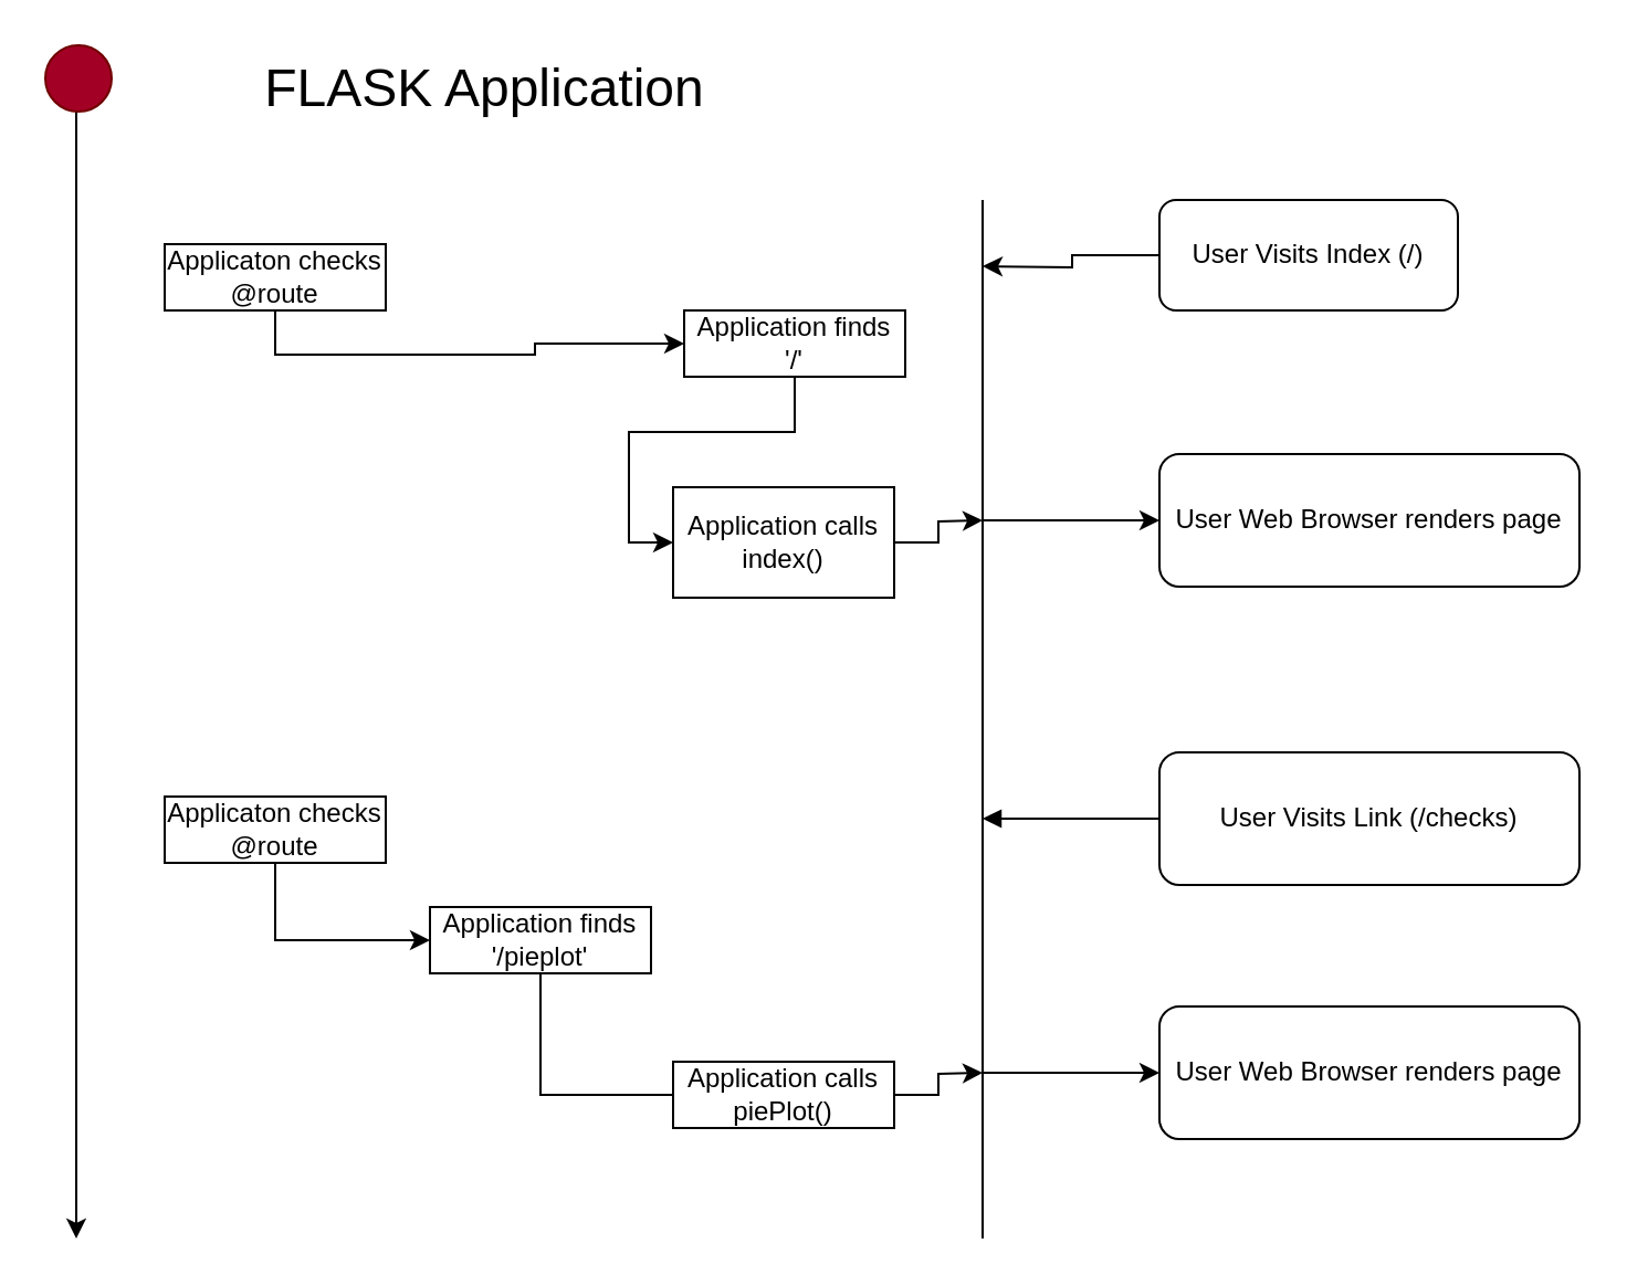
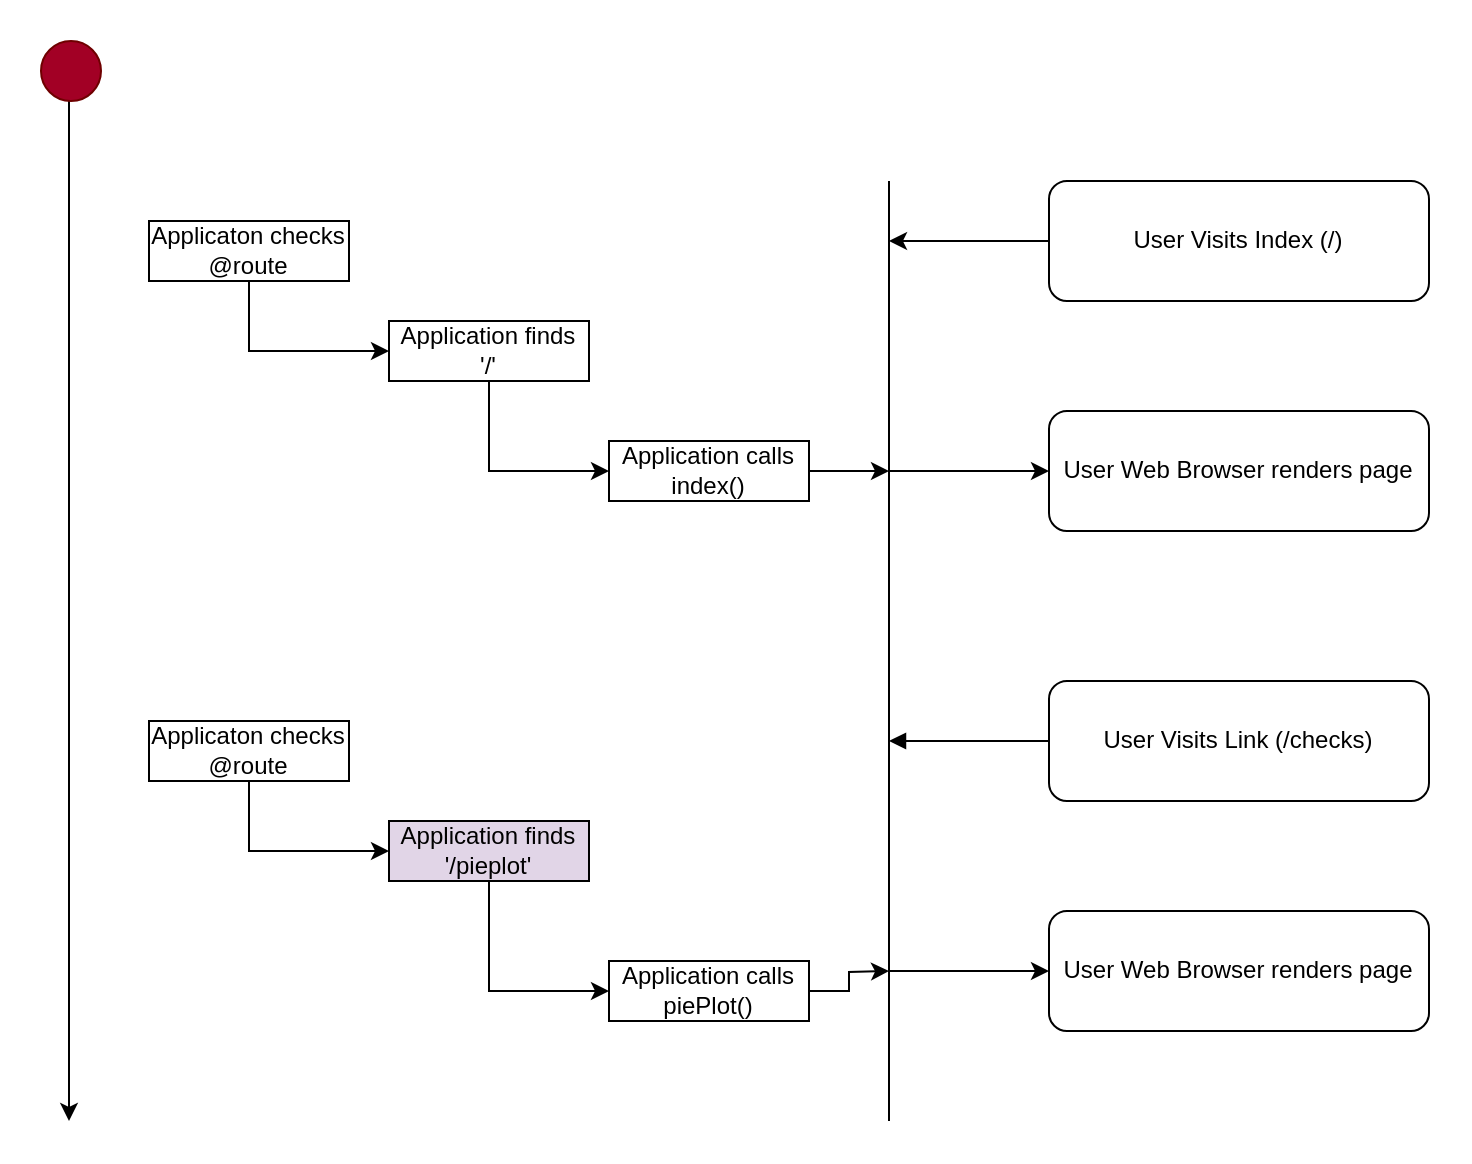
  <mxCell id="0" />
  <mxCell id="1" parent="0" />
  <mxCell id="2" value="" style="endArrow=classic;html=1;" edge="1" parent="1"><mxGeometry width="50" height="50" relative="1" as="geometry"><mxPoint x="34" y="50" as="sourcePoint" /><mxPoint x="34" y="560" as="targetPoint" /></mxGeometry></mxCell>
  <mxCell id="3" style="edgeStyle=orthogonalEdgeStyle;rounded=0;orthogonalLoop=1;jettySize=auto;html=1;" edge="1" parent="1" source="4"><mxGeometry relative="1" as="geometry"><mxPoint x="444" y="120" as="targetPoint" /></mxGeometry></mxCell>
- <mxCell id="4" value="User Visits Index (/)" style="rounded=1;whiteSpace=wrap;html=1;" vertex="1" parent="1"><mxGeometry x="524" y="90" width="135" height="50" as="geometry" /></mxCell>
+ <mxCell id="4" value="User Visits Index (/)" style="rounded=1;whiteSpace=wrap;html=1;" vertex="1" parent="1"><mxGeometry x="524" y="90" width="190" height="60" as="geometry" /></mxCell>
  <mxCell id="5" value="" style="endArrow=none;html=1;" edge="1" parent="1"><mxGeometry width="50" height="50" relative="1" as="geometry"><mxPoint x="444" y="560" as="sourcePoint" /><mxPoint x="444" y="90" as="targetPoint" /></mxGeometry></mxCell>
  <mxCell id="6" style="edgeStyle=orthogonalEdgeStyle;rounded=0;orthogonalLoop=1;jettySize=auto;html=1;entryX=0;entryY=0.5;entryDx=0;entryDy=0;exitX=0.5;exitY=1;exitDx=0;exitDy=0;" edge="1" parent="1" source="7" target="9"><mxGeometry relative="1" as="geometry" /></mxCell>
  <mxCell id="7" value="Applicaton checks @route" style="rounded=0;whiteSpace=wrap;html=1;" vertex="1" parent="1"><mxGeometry x="74" y="110" width="100" height="30" as="geometry" /></mxCell>
  <mxCell id="8" style="edgeStyle=orthogonalEdgeStyle;rounded=0;orthogonalLoop=1;jettySize=auto;html=1;entryX=0;entryY=0.5;entryDx=0;entryDy=0;exitX=0.5;exitY=1;exitDx=0;exitDy=0;" edge="1" parent="1" source="9" target="11"><mxGeometry relative="1" as="geometry" /></mxCell>
- <mxCell id="9" value="Application finds '/'" style="rounded=0;whiteSpace=wrap;html=1;" vertex="1" parent="1"><mxGeometry x="309" y="140" width="100" height="30" as="geometry" /></mxCell>
+ <mxCell id="9" value="Application finds '/'" style="rounded=0;whiteSpace=wrap;html=1;" vertex="1" parent="1"><mxGeometry x="194" y="160" width="100" height="30" as="geometry" /></mxCell>
  <mxCell id="10" style="edgeStyle=orthogonalEdgeStyle;rounded=0;orthogonalLoop=1;jettySize=auto;html=1;" edge="1" parent="1" source="11"><mxGeometry relative="1" as="geometry"><mxPoint x="444" y="235" as="targetPoint" /></mxGeometry></mxCell>
- <mxCell id="11" value="Application calls index()" style="rounded=0;whiteSpace=wrap;html=1;" vertex="1" parent="1"><mxGeometry x="304" y="220" width="100" height="50" as="geometry" /></mxCell>
+ <mxCell id="11" value="Application calls index()" style="rounded=0;whiteSpace=wrap;html=1;" vertex="1" parent="1"><mxGeometry x="304" y="220" width="100" height="30" as="geometry" /></mxCell>
  <mxCell id="12" style="edgeStyle=orthogonalEdgeStyle;rounded=0;orthogonalLoop=1;jettySize=auto;html=1;endArrow=none;endFill=0;startArrow=classic;startFill=1;" edge="1" parent="1" source="13"><mxGeometry relative="1" as="geometry"><mxPoint x="444" y="235" as="targetPoint" /></mxGeometry></mxCell>
  <mxCell id="13" value="User Web Browser renders page" style="rounded=1;whiteSpace=wrap;html=1;" vertex="1" parent="1"><mxGeometry x="524" y="205" width="190" height="60" as="geometry" /></mxCell>
  <mxCell id="14" style="edgeStyle=orthogonalEdgeStyle;rounded=0;orthogonalLoop=1;jettySize=auto;html=1;startArrow=none;startFill=0;endArrow=block;endFill=1;fontSize=24;" edge="1" parent="1" source="15"><mxGeometry relative="1" as="geometry"><mxPoint x="444" y="370" as="targetPoint" /></mxGeometry></mxCell>
  <mxCell id="15" value="User Visits Link (/checks)" style="rounded=1;whiteSpace=wrap;html=1;" vertex="1" parent="1"><mxGeometry x="524" y="340" width="190" height="60" as="geometry" /></mxCell>
  <mxCell id="16" value="Applicaton checks @route" style="rounded=0;whiteSpace=wrap;html=1;" vertex="1" parent="1"><mxGeometry x="74" y="360" width="100" height="30" as="geometry" /></mxCell>
- <mxCell id="17" value="Application finds '/pieplot'" style="rounded=0;whiteSpace=wrap;html=1;" vertex="1" parent="1"><mxGeometry x="194" y="410" width="100" height="30" as="geometry" /></mxCell>
+ <mxCell id="17" value="Application finds '/pieplot'" style="rounded=0;whiteSpace=wrap;html=1;fillColor=#e1d5e7;" vertex="1" parent="1"><mxGeometry x="194" y="410" width="100" height="30" as="geometry" /></mxCell>
  <mxCell id="18" style="edgeStyle=orthogonalEdgeStyle;rounded=0;orthogonalLoop=1;jettySize=auto;html=1;" edge="1" parent="1" source="19"><mxGeometry relative="1" as="geometry"><mxPoint x="444" y="485" as="targetPoint" /></mxGeometry></mxCell>
  <mxCell id="19" value="Application calls piePlot()" style="rounded=0;whiteSpace=wrap;html=1;" vertex="1" parent="1"><mxGeometry x="304" y="480" width="100" height="30" as="geometry" /></mxCell>
  <mxCell id="20" style="edgeStyle=orthogonalEdgeStyle;rounded=0;orthogonalLoop=1;jettySize=auto;html=1;entryX=0;entryY=0.5;entryDx=0;entryDy=0;exitX=0.5;exitY=1;exitDx=0;exitDy=0;" edge="1" parent="1" source="16" target="17"><mxGeometry relative="1" as="geometry"><mxPoint x="94" y="437.5" as="sourcePoint" /><mxPoint x="164" y="472.5" as="targetPoint" /></mxGeometry></mxCell>
- <mxCell id="21" style="edgeStyle=orthogonalEdgeStyle;rounded=0;orthogonalLoop=1;jettySize=auto;html=1;entryX=0;entryY=0.5;entryDx=0;entryDy=0;exitX=0.5;exitY=1;exitDx=0;exitDy=0;endArrow=none;" edge="1" parent="1" source="17" target="19"><mxGeometry relative="1" as="geometry"><mxPoint x="214" y="487.5" as="sourcePoint" /><mxPoint x="274" y="532.5" as="targetPoint" /></mxGeometry></mxCell>
+ <mxCell id="21" style="edgeStyle=orthogonalEdgeStyle;rounded=0;orthogonalLoop=1;jettySize=auto;html=1;entryX=0;entryY=0.5;entryDx=0;entryDy=0;exitX=0.5;exitY=1;exitDx=0;exitDy=0;" edge="1" parent="1" source="17" target="19"><mxGeometry relative="1" as="geometry"><mxPoint x="214" y="487.5" as="sourcePoint" /><mxPoint x="274" y="532.5" as="targetPoint" /></mxGeometry></mxCell>
  <mxCell id="22" style="edgeStyle=orthogonalEdgeStyle;rounded=0;orthogonalLoop=1;jettySize=auto;html=1;endArrow=none;endFill=0;startArrow=classic;startFill=1;" edge="1" parent="1" source="23"><mxGeometry relative="1" as="geometry"><mxPoint x="444" y="485" as="targetPoint" /></mxGeometry></mxCell>
  <mxCell id="23" value="User Web Browser renders page" style="rounded=1;whiteSpace=wrap;html=1;" vertex="1" parent="1"><mxGeometry x="524" y="455" width="190" height="60" as="geometry" /></mxCell>
- <mxCell id="24" value="FLASK Application" style="text;html=1;strokeColor=none;fillColor=none;align=center;verticalAlign=middle;whiteSpace=wrap;rounded=0;fontSize=24;" vertex="1" parent="1"><mxGeometry x="104" y="30" width="230" height="20" as="geometry" /></mxCell>
  <mxCell id="25" value="" style="ellipse;whiteSpace=wrap;html=1;aspect=fixed;fontSize=24;fillColor=#a20025;strokeColor=#6F0000;fontColor=#ffffff;" vertex="1" parent="1"><mxGeometry x="20" y="20" width="30" height="30" as="geometry" /></mxCell>
